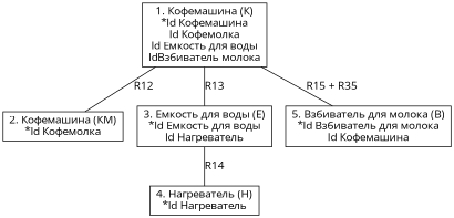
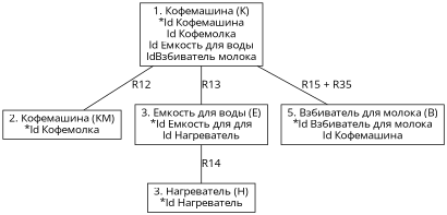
  graph {
    fontname="Open Sans"
    node [fontname="Open Sans" shape=box]
    edge [fontname="Open Sans"]
    n1 [label="1. Кофемашина (К)\n*Id Кофемашина\nId Кофемолка\nId Емкость для воды\nIdВзбиватель молока"]
    n2 [label="2. Кофемашина (КМ)\n*Id Кофемолка"]
-   n3 [label="3. Емкость для воды (Е)\n*Id Емкость для воды\nId Нагреватель"]
+   n3 [label="3. Емкость для воды (Е)\n*Id Емкость для для\nId Нагреватель"]
    n4 [label="5. Взбиватель для молока (В)\n*Id Взбиватель для молока\nId Кофемашина"]
-   n5 [label="4. Нагреватель (Н)\n*Id Нагреватель"]
+   n5 [label="3. Нагреватель (Н)\n*Id Нагреватель"]
    n1 -- n2 [label=R12]
    n1 -- n3 [label=R13]
    n1 -- n4 [label="R15 + R35"]
    n3 -- n5 [label=R14]
  }
